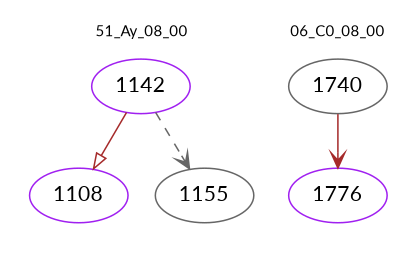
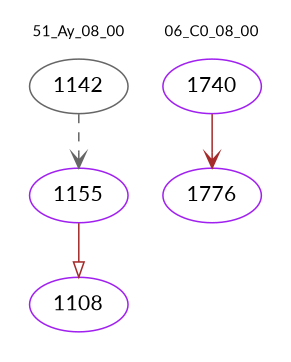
  digraph {
    fontname=Lato
    node [color=gray40 fontname=Lato]
    edge [arrowhead=vee color=brown fontname=Lato style=solid]
-   n1 [color=purple label=1142]
+   n1 [label=1142]
    n2 [color=purple label=1108]
-   n3 [label=1155]
-   n4 [label=1740]
+   n3 [color=purple label=1155]
+   n4 [color=purple label=1740]
    n5 [color=purple label=1776]
    subgraph cluster_1 {
      color=white
      fontsize=10
      label="51_Ay_08_00"
      n1
      n2
      n3
    }
    subgraph cluster_2 {
      color=white
      fontsize=10
      label="06_C0_08_00"
      n4
      n5
    }
-   n1 -> n2 [arrowhead=onormal]
+   n3 -> n2 [arrowhead=onormal]
    n1 -> n3 [color=gray40 style=dashed]
    n4 -> n5
  }
